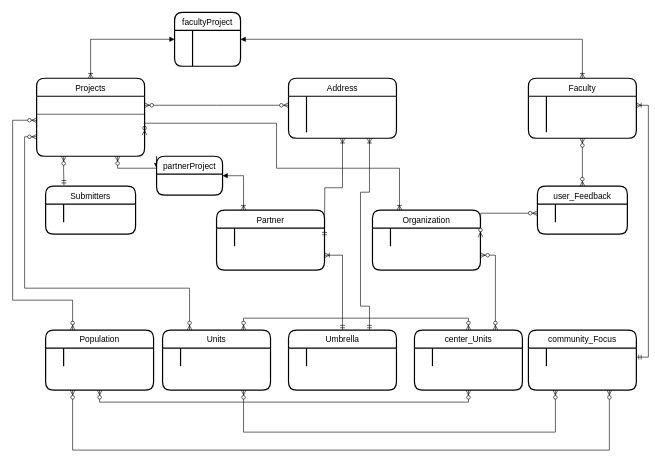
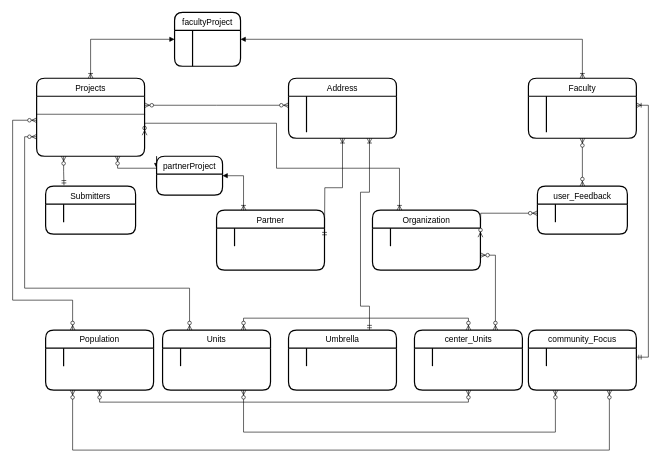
  <mxCell id="0" />
  <mxCell id="1" parent="0" />
- <mxCell id="2" style="edgeStyle=orthogonalEdgeStyle;rounded=0;orthogonalLoop=1;jettySize=auto;html=1;exitX=1;exitY=0.75;exitDx=0;exitDy=0;entryX=0.5;entryY=0;entryDx=0;entryDy=0;startArrow=ERoneToMany;startFill=0;endArrow=ERmandOne;endFill=0;" edge="1" parent="1" source="3" target="70"><mxGeometry relative="1" as="geometry" /></mxCell>
  <mxCell id="3" value="Partner" style="shape=table;startSize=30;container=1;collapsible=1;childLayout=tableLayout;fixedRows=1;rowLines=0;fontStyle=0;align=center;resizeLast=1;rounded=1;shadow=0;dashed=0;fontSize=14;strokeWidth=2;" vertex="1" parent="1"><mxGeometry x="360" y="350" width="180" height="100" as="geometry" /></mxCell>
  <mxCell id="4" value="" style="shape=partialRectangle;collapsible=0;dropTarget=0;pointerEvents=0;fillColor=none;points=[[0,0.5],[1,0.5]];portConstraint=eastwest;top=0;left=0;right=0;bottom=0;" vertex="1" parent="3"><mxGeometry y="30" width="180" height="30" as="geometry" /></mxCell>
  <mxCell id="5" value="" style="shape=partialRectangle;overflow=hidden;connectable=0;fillColor=none;top=0;left=0;bottom=0;right=0;" vertex="1" parent="4"><mxGeometry width="30" height="30" as="geometry" /></mxCell>
  <mxCell id="6" value="" style="shape=partialRectangle;overflow=hidden;connectable=0;fillColor=none;top=0;left=0;bottom=0;right=0;align=left;spacingLeft=6;" vertex="1" parent="4"><mxGeometry x="30" width="150" height="30" as="geometry" /></mxCell>
  <mxCell id="7" value="Organization" style="shape=table;startSize=30;container=1;collapsible=1;childLayout=tableLayout;fixedRows=1;rowLines=0;fontStyle=0;align=center;resizeLast=1;rounded=1;shadow=0;dashed=0;fontSize=14;strokeWidth=2;" vertex="1" parent="1"><mxGeometry x="620" y="350" width="180" height="100" as="geometry" /></mxCell>
  <mxCell id="8" value="" style="shape=partialRectangle;collapsible=0;dropTarget=0;pointerEvents=0;fillColor=none;points=[[0,0.5],[1,0.5]];portConstraint=eastwest;top=0;left=0;right=0;bottom=0;" vertex="1" parent="7"><mxGeometry y="30" width="180" height="30" as="geometry" /></mxCell>
  <mxCell id="9" value="" style="shape=partialRectangle;overflow=hidden;connectable=0;fillColor=none;top=0;left=0;bottom=0;right=0;" vertex="1" parent="8"><mxGeometry width="30" height="30" as="geometry" /></mxCell>
  <mxCell id="10" value="" style="shape=partialRectangle;overflow=hidden;connectable=0;fillColor=none;top=0;left=0;bottom=0;right=0;align=left;spacingLeft=6;" vertex="1" parent="8"><mxGeometry x="30" width="150" height="30" as="geometry" /></mxCell>
  <mxCell id="11" style="edgeStyle=orthogonalEdgeStyle;rounded=0;orthogonalLoop=1;jettySize=auto;html=1;exitX=0.5;exitY=1;exitDx=0;exitDy=0;entryX=1;entryY=0.5;entryDx=0;entryDy=0;startArrow=ERoneToMany;startFill=0;endArrow=ERmandOne;endFill=0;" edge="1" parent="1" source="12"><mxGeometry relative="1" as="geometry"><mxPoint x="540" y="395" as="targetPoint" /></mxGeometry></mxCell>
  <mxCell id="12" value="Address" style="shape=table;startSize=30;container=1;collapsible=1;childLayout=tableLayout;fixedRows=1;rowLines=0;fontStyle=0;align=center;resizeLast=1;rounded=1;shadow=0;dashed=0;fontSize=14;strokeWidth=2;" vertex="1" parent="1"><mxGeometry x="480" y="130" width="180" height="100" as="geometry" /></mxCell>
  <mxCell id="13" value="" style="shape=partialRectangle;collapsible=0;dropTarget=0;pointerEvents=0;fillColor=none;points=[[0,0.5],[1,0.5]];portConstraint=eastwest;top=0;left=0;right=0;bottom=0;" vertex="1" parent="12"><mxGeometry y="30" width="180" height="30" as="geometry" /></mxCell>
  <mxCell id="14" value="" style="shape=partialRectangle;overflow=hidden;connectable=0;fillColor=none;top=0;left=0;bottom=0;right=0;" vertex="1" parent="13"><mxGeometry width="30" height="30" as="geometry" /></mxCell>
  <mxCell id="15" value="" style="shape=partialRectangle;overflow=hidden;connectable=0;fillColor=none;top=0;left=0;bottom=0;right=0;align=left;spacingLeft=6;" vertex="1" parent="13"><mxGeometry x="30" width="150" height="30" as="geometry" /></mxCell>
  <mxCell id="16" value="" style="shape=partialRectangle;collapsible=0;dropTarget=0;pointerEvents=0;fillColor=none;points=[[0,0.5],[1,0.5]];portConstraint=eastwest;top=0;left=0;right=0;bottom=0;" vertex="1" parent="12"><mxGeometry y="60" width="180" height="30" as="geometry" /></mxCell>
  <mxCell id="17" value="" style="shape=partialRectangle;overflow=hidden;connectable=0;fillColor=none;top=0;left=0;bottom=0;right=0;" vertex="1" parent="16"><mxGeometry width="30" height="30" as="geometry" /></mxCell>
  <mxCell id="18" value="" style="shape=partialRectangle;overflow=hidden;connectable=0;fillColor=none;top=0;left=0;bottom=0;right=0;align=left;spacingLeft=6;" vertex="1" parent="16"><mxGeometry x="30" width="150" height="30" as="geometry" /></mxCell>
  <mxCell id="19" style="edgeStyle=orthogonalEdgeStyle;rounded=0;orthogonalLoop=1;jettySize=auto;html=1;exitX=0.25;exitY=1;exitDx=0;exitDy=0;startArrow=ERzeroToMany;startFill=1;endArrow=ERmandOne;endFill=0;entryX=0.204;entryY=-0.018;entryDx=0;entryDy=0;entryPerimeter=0;" edge="1" parent="1" source="24" target="54"><mxGeometry relative="1" as="geometry" /></mxCell>
  <mxCell id="20" style="edgeStyle=orthogonalEdgeStyle;rounded=0;orthogonalLoop=1;jettySize=auto;html=1;exitX=1;exitY=0.5;exitDx=0;exitDy=0;entryX=0.25;entryY=0;entryDx=0;entryDy=0;startArrow=ERzeroToMany;startFill=1;endArrow=ERoneToMany;endFill=0;" edge="1" parent="1" source="27" target="7"><mxGeometry relative="1" as="geometry"><Array as="points"><mxPoint x="460" y="205" /><mxPoint x="460" y="280" /><mxPoint x="665" y="280" /></Array></mxGeometry></mxCell>
  <mxCell id="21" style="edgeStyle=orthogonalEdgeStyle;rounded=0;orthogonalLoop=1;jettySize=auto;html=1;entryX=0.25;entryY=0;entryDx=0;entryDy=0;startArrow=ERzeroToMany;startFill=1;endArrow=ERzeroToMany;endFill=1;" edge="1" parent="1" target="39"><mxGeometry relative="1" as="geometry"><mxPoint x="60" y="200" as="sourcePoint" /><Array as="points"><mxPoint x="20" y="200" /><mxPoint x="20" y="500" /><mxPoint x="120" y="500" /></Array></mxGeometry></mxCell>
  <mxCell id="22" style="edgeStyle=orthogonalEdgeStyle;rounded=0;orthogonalLoop=1;jettySize=auto;html=1;exitX=0;exitY=0.75;exitDx=0;exitDy=0;entryX=0.25;entryY=0;entryDx=0;entryDy=0;startArrow=ERzeroToMany;startFill=1;endArrow=ERzeroToMany;endFill=1;" edge="1" parent="1" source="24" target="65"><mxGeometry relative="1" as="geometry"><Array as="points"><mxPoint x="40" y="228" /><mxPoint x="40" y="480" /><mxPoint x="315" y="480" /></Array></mxGeometry></mxCell>
  <mxCell id="23" style="edgeStyle=orthogonalEdgeStyle;rounded=0;orthogonalLoop=1;jettySize=auto;html=1;exitX=1;exitY=0.5;exitDx=0;exitDy=0;entryX=0.25;entryY=0;entryDx=0;entryDy=0;startArrow=block;startFill=1;endArrow=ERoneToMany;endFill=0;" edge="1" parent="1" source="78" target="3"><mxGeometry relative="1" as="geometry"><Array as="points"><mxPoint x="405" y="293" /></Array><mxPoint x="300" y="396" as="sourcePoint" /></mxGeometry></mxCell>
  <mxCell id="24" value="Projects" style="swimlane;childLayout=stackLayout;horizontal=1;startSize=30;horizontalStack=0;rounded=1;fontSize=14;fontStyle=0;strokeWidth=2;resizeParent=0;resizeLast=1;shadow=0;dashed=0;align=center;" vertex="1" parent="1"><mxGeometry x="60" y="130" width="180" height="130" as="geometry" /></mxCell>
  <mxCell id="25" value="" style="shape=partialRectangle;collapsible=0;dropTarget=0;pointerEvents=0;fillColor=none;points=[[0,0.5],[1,0.5]];portConstraint=eastwest;top=0;left=0;right=0;bottom=1;" vertex="1" parent="24"><mxGeometry y="30" width="180" height="30" as="geometry" /></mxCell>
  <mxCell id="26" value="" style="shape=partialRectangle;overflow=hidden;connectable=0;fillColor=none;top=0;left=0;bottom=0;right=0;fontStyle=1;" vertex="1" parent="25"><mxGeometry width="30" height="30" as="geometry" /></mxCell>
  <mxCell id="27" value="" style="shape=partialRectangle;collapsible=0;dropTarget=0;pointerEvents=0;fillColor=none;points=[[0,0.5],[1,0.5]];portConstraint=eastwest;top=0;left=0;right=0;bottom=0;" vertex="1" parent="24"><mxGeometry y="60" width="180" height="70" as="geometry" /></mxCell>
  <mxCell id="28" value="" style="shape=partialRectangle;overflow=hidden;connectable=0;fillColor=none;top=0;left=0;bottom=0;right=0;" vertex="1" parent="27"><mxGeometry width="30" height="30" as="geometry" /></mxCell>
  <mxCell id="29" value="" style="shape=partialRectangle;overflow=hidden;connectable=0;fillColor=none;top=0;left=0;bottom=0;right=0;align=left;spacingLeft=6;" vertex="1" parent="27"><mxGeometry x="30" width="150" height="30" as="geometry" /></mxCell>
  <mxCell id="30" style="edgeStyle=orthogonalEdgeStyle;rounded=0;orthogonalLoop=1;jettySize=auto;html=1;exitX=0.5;exitY=1;exitDx=0;exitDy=0;entryX=0.5;entryY=0;entryDx=0;entryDy=0;startArrow=ERzeroToMany;startFill=1;endArrow=ERzeroToMany;endFill=1;" edge="1" parent="1" source="32" target="50"><mxGeometry relative="1" as="geometry" /></mxCell>
  <mxCell id="31" style="edgeStyle=orthogonalEdgeStyle;rounded=0;orthogonalLoop=1;jettySize=auto;html=1;exitX=0;exitY=0.5;exitDx=0;exitDy=0;entryX=0.5;entryY=0;entryDx=0;entryDy=0;startArrow=block;startFill=1;endArrow=ERoneToMany;endFill=0;" edge="1" parent="1" source="80" target="24"><mxGeometry relative="1" as="geometry"><Array as="points"><mxPoint x="150" y="65" /></Array></mxGeometry></mxCell>
  <mxCell id="32" value="Faculty" style="shape=table;startSize=30;container=1;collapsible=1;childLayout=tableLayout;fixedRows=1;rowLines=0;fontStyle=0;align=center;resizeLast=1;rounded=1;shadow=0;dashed=0;fontSize=14;strokeWidth=2;" vertex="1" parent="1"><mxGeometry x="880" y="130" width="180" height="100" as="geometry" /></mxCell>
  <mxCell id="33" value="" style="shape=partialRectangle;collapsible=0;dropTarget=0;pointerEvents=0;fillColor=none;points=[[0,0.5],[1,0.5]];portConstraint=eastwest;top=0;left=0;right=0;bottom=0;" vertex="1" parent="32"><mxGeometry y="30" width="180" height="30" as="geometry" /></mxCell>
  <mxCell id="34" value="" style="shape=partialRectangle;overflow=hidden;connectable=0;fillColor=none;top=0;left=0;bottom=0;right=0;" vertex="1" parent="33"><mxGeometry width="30" height="30" as="geometry" /></mxCell>
  <mxCell id="35" value="" style="shape=partialRectangle;overflow=hidden;connectable=0;fillColor=none;top=0;left=0;bottom=0;right=0;align=left;spacingLeft=6;" vertex="1" parent="33"><mxGeometry x="30" width="150" height="30" as="geometry" /></mxCell>
  <mxCell id="36" value="" style="shape=partialRectangle;collapsible=0;dropTarget=0;pointerEvents=0;fillColor=none;points=[[0,0.5],[1,0.5]];portConstraint=eastwest;top=0;left=0;right=0;bottom=0;" vertex="1" parent="32"><mxGeometry y="60" width="180" height="30" as="geometry" /></mxCell>
  <mxCell id="37" value="" style="shape=partialRectangle;overflow=hidden;connectable=0;fillColor=none;top=0;left=0;bottom=0;right=0;" vertex="1" parent="36"><mxGeometry width="30" height="30" as="geometry" /></mxCell>
  <mxCell id="38" value="" style="shape=partialRectangle;overflow=hidden;connectable=0;fillColor=none;top=0;left=0;bottom=0;right=0;align=left;spacingLeft=6;" vertex="1" parent="36"><mxGeometry x="30" width="150" height="30" as="geometry" /></mxCell>
  <mxCell id="39" value="Population" style="shape=table;startSize=30;container=1;collapsible=1;childLayout=tableLayout;fixedRows=1;rowLines=0;fontStyle=0;align=center;resizeLast=1;rounded=1;shadow=0;dashed=0;fontSize=14;strokeWidth=2;" vertex="1" parent="1"><mxGeometry x="75" y="550" width="180" height="100" as="geometry" /></mxCell>
  <mxCell id="40" value="" style="shape=partialRectangle;collapsible=0;dropTarget=0;pointerEvents=0;fillColor=none;points=[[0,0.5],[1,0.5]];portConstraint=eastwest;top=0;left=0;right=0;bottom=0;" vertex="1" parent="39"><mxGeometry y="30" width="180" height="30" as="geometry" /></mxCell>
  <mxCell id="41" value="" style="shape=partialRectangle;overflow=hidden;connectable=0;fillColor=none;top=0;left=0;bottom=0;right=0;" vertex="1" parent="40"><mxGeometry width="30" height="30" as="geometry" /></mxCell>
  <mxCell id="42" value="" style="shape=partialRectangle;overflow=hidden;connectable=0;fillColor=none;top=0;left=0;bottom=0;right=0;align=left;spacingLeft=6;" vertex="1" parent="40"><mxGeometry x="30" width="150" height="30" as="geometry" /></mxCell>
  <mxCell id="43" style="edgeStyle=orthogonalEdgeStyle;rounded=0;orthogonalLoop=1;jettySize=auto;html=1;exitX=0.25;exitY=1;exitDx=0;exitDy=0;entryX=0.75;entryY=1;entryDx=0;entryDy=0;startArrow=ERzeroToMany;startFill=1;endArrow=ERzeroToMany;endFill=1;" edge="1" parent="1" source="45" target="65"><mxGeometry relative="1" as="geometry"><Array as="points"><mxPoint x="925" y="720" /><mxPoint x="405" y="720" /></Array></mxGeometry></mxCell>
  <mxCell id="44" style="edgeStyle=orthogonalEdgeStyle;rounded=0;orthogonalLoop=1;jettySize=auto;html=1;exitX=0.75;exitY=1;exitDx=0;exitDy=0;entryX=0.25;entryY=1;entryDx=0;entryDy=0;startArrow=ERzeroToMany;startFill=1;endArrow=ERzeroToMany;endFill=1;" edge="1" parent="1" source="45" target="39"><mxGeometry relative="1" as="geometry"><Array as="points"><mxPoint x="1015" y="750" /><mxPoint x="120" y="750" /></Array></mxGeometry></mxCell>
  <mxCell id="45" value="community_Focus" style="shape=table;startSize=30;container=1;collapsible=1;childLayout=tableLayout;fixedRows=1;rowLines=0;fontStyle=0;align=center;resizeLast=1;rounded=1;shadow=0;dashed=0;fontSize=14;strokeWidth=2;" vertex="1" parent="1"><mxGeometry x="880" y="550" width="180" height="100" as="geometry" /></mxCell>
  <mxCell id="46" value="" style="shape=partialRectangle;collapsible=0;dropTarget=0;pointerEvents=0;fillColor=none;points=[[0,0.5],[1,0.5]];portConstraint=eastwest;top=0;left=0;right=0;bottom=0;" vertex="1" parent="45"><mxGeometry y="30" width="180" height="30" as="geometry" /></mxCell>
  <mxCell id="47" value="" style="shape=partialRectangle;overflow=hidden;connectable=0;fillColor=none;top=0;left=0;bottom=0;right=0;" vertex="1" parent="46"><mxGeometry width="30" height="30" as="geometry" /></mxCell>
  <mxCell id="48" value="" style="shape=partialRectangle;overflow=hidden;connectable=0;fillColor=none;top=0;left=0;bottom=0;right=0;align=left;spacingLeft=6;" vertex="1" parent="46"><mxGeometry x="30" width="150" height="30" as="geometry" /></mxCell>
  <mxCell id="49" style="edgeStyle=orthogonalEdgeStyle;rounded=0;orthogonalLoop=1;jettySize=auto;html=1;exitX=1;exitY=0.5;exitDx=0;exitDy=0;startArrow=ERzeroToMany;startFill=1;endArrow=ERzeroToMany;endFill=1;" edge="1" parent="1" source="25"><mxGeometry relative="1" as="geometry"><mxPoint x="480" y="175" as="targetPoint" /></mxGeometry></mxCell>
  <mxCell id="50" value="user_Feedback" style="shape=table;startSize=30;container=1;collapsible=1;childLayout=tableLayout;fixedRows=1;rowLines=0;fontStyle=0;align=center;resizeLast=1;rounded=1;shadow=0;dashed=0;fontSize=14;strokeWidth=2;" vertex="1" parent="1"><mxGeometry x="895" y="310" width="150" height="80" as="geometry" /></mxCell>
  <mxCell id="51" value="" style="shape=partialRectangle;collapsible=0;dropTarget=0;pointerEvents=0;fillColor=none;points=[[0,0.5],[1,0.5]];portConstraint=eastwest;top=0;left=0;right=0;bottom=0;" vertex="1" parent="50"><mxGeometry y="30" width="150" height="30" as="geometry" /></mxCell>
  <mxCell id="52" value="" style="shape=partialRectangle;overflow=hidden;connectable=0;fillColor=none;top=0;left=0;bottom=0;right=0;" vertex="1" parent="51"><mxGeometry width="30" height="30" as="geometry" /></mxCell>
  <mxCell id="53" value="" style="shape=partialRectangle;overflow=hidden;connectable=0;fillColor=none;top=0;left=0;bottom=0;right=0;align=left;spacingLeft=6;" vertex="1" parent="51"><mxGeometry x="30" width="120" height="30" as="geometry" /></mxCell>
  <mxCell id="54" value="Submitters" style="shape=table;startSize=30;container=1;collapsible=1;childLayout=tableLayout;fixedRows=1;rowLines=0;fontStyle=0;align=center;resizeLast=1;rounded=1;shadow=0;dashed=0;fontSize=14;strokeWidth=2;" vertex="1" parent="1"><mxGeometry x="75" y="310" width="150" height="80" as="geometry" /></mxCell>
  <mxCell id="55" value="" style="shape=partialRectangle;collapsible=0;dropTarget=0;pointerEvents=0;fillColor=none;points=[[0,0.5],[1,0.5]];portConstraint=eastwest;top=0;left=0;right=0;bottom=0;" vertex="1" parent="54"><mxGeometry y="30" width="150" height="30" as="geometry" /></mxCell>
  <mxCell id="56" value="" style="shape=partialRectangle;overflow=hidden;connectable=0;fillColor=none;top=0;left=0;bottom=0;right=0;" vertex="1" parent="55"><mxGeometry width="30" height="30" as="geometry" /></mxCell>
  <mxCell id="57" value="" style="shape=partialRectangle;overflow=hidden;connectable=0;fillColor=none;top=0;left=0;bottom=0;right=0;align=left;spacingLeft=6;" vertex="1" parent="55"><mxGeometry x="30" width="120" height="30" as="geometry" /></mxCell>
  <mxCell id="58" style="edgeStyle=orthogonalEdgeStyle;rounded=0;orthogonalLoop=1;jettySize=auto;html=1;exitX=0.75;exitY=0;exitDx=0;exitDy=0;entryX=1;entryY=0.75;entryDx=0;entryDy=0;startArrow=ERzeroToMany;startFill=1;endArrow=ERzeroToMany;endFill=1;" edge="1" parent="1" source="60" target="7"><mxGeometry relative="1" as="geometry" /></mxCell>
  <mxCell id="59" style="edgeStyle=orthogonalEdgeStyle;rounded=0;orthogonalLoop=1;jettySize=auto;html=1;exitX=0.5;exitY=1;exitDx=0;exitDy=0;entryX=0.5;entryY=1;entryDx=0;entryDy=0;startArrow=ERzeroToMany;startFill=1;endArrow=ERzeroToMany;endFill=1;" edge="1" parent="1" source="60" target="39"><mxGeometry relative="1" as="geometry" /></mxCell>
  <mxCell id="60" value="center_Units" style="shape=table;startSize=30;container=1;collapsible=1;childLayout=tableLayout;fixedRows=1;rowLines=0;fontStyle=0;align=center;resizeLast=1;rounded=1;shadow=0;dashed=0;fontSize=14;strokeWidth=2;" vertex="1" parent="1"><mxGeometry x="690" y="550" width="180" height="100" as="geometry" /></mxCell>
  <mxCell id="61" value="" style="shape=partialRectangle;collapsible=0;dropTarget=0;pointerEvents=0;fillColor=none;points=[[0,0.5],[1,0.5]];portConstraint=eastwest;top=0;left=0;right=0;bottom=0;" vertex="1" parent="60"><mxGeometry y="30" width="180" height="30" as="geometry" /></mxCell>
  <mxCell id="62" value="" style="shape=partialRectangle;overflow=hidden;connectable=0;fillColor=none;top=0;left=0;bottom=0;right=0;" vertex="1" parent="61"><mxGeometry width="30" height="30" as="geometry" /></mxCell>
  <mxCell id="63" value="" style="shape=partialRectangle;overflow=hidden;connectable=0;fillColor=none;top=0;left=0;bottom=0;right=0;align=left;spacingLeft=6;" vertex="1" parent="61"><mxGeometry x="30" width="150" height="30" as="geometry" /></mxCell>
  <mxCell id="64" style="edgeStyle=orthogonalEdgeStyle;rounded=0;orthogonalLoop=1;jettySize=auto;html=1;exitX=0.75;exitY=0;exitDx=0;exitDy=0;entryX=0.5;entryY=0;entryDx=0;entryDy=0;startArrow=ERzeroToMany;startFill=1;endArrow=ERzeroToMany;endFill=1;" edge="1" parent="1" source="65" target="60"><mxGeometry relative="1" as="geometry" /></mxCell>
  <mxCell id="65" value="Units" style="shape=table;startSize=30;container=1;collapsible=1;childLayout=tableLayout;fixedRows=1;rowLines=0;fontStyle=0;align=center;resizeLast=1;rounded=1;shadow=0;dashed=0;fontSize=14;strokeWidth=2;" vertex="1" parent="1"><mxGeometry x="270" y="550" width="180" height="100" as="geometry" /></mxCell>
  <mxCell id="66" value="" style="shape=partialRectangle;collapsible=0;dropTarget=0;pointerEvents=0;fillColor=none;points=[[0,0.5],[1,0.5]];portConstraint=eastwest;top=0;left=0;right=0;bottom=0;" vertex="1" parent="65"><mxGeometry y="30" width="180" height="30" as="geometry" /></mxCell>
  <mxCell id="67" value="" style="shape=partialRectangle;overflow=hidden;connectable=0;fillColor=none;top=0;left=0;bottom=0;right=0;" vertex="1" parent="66"><mxGeometry width="30" height="30" as="geometry" /></mxCell>
  <mxCell id="68" value="" style="shape=partialRectangle;overflow=hidden;connectable=0;fillColor=none;top=0;left=0;bottom=0;right=0;align=left;spacingLeft=6;" vertex="1" parent="66"><mxGeometry x="30" width="150" height="30" as="geometry" /></mxCell>
  <mxCell id="69" style="edgeStyle=orthogonalEdgeStyle;rounded=0;orthogonalLoop=1;jettySize=auto;html=1;exitX=0.75;exitY=0;exitDx=0;exitDy=0;entryX=0.75;entryY=1;entryDx=0;entryDy=0;startArrow=ERmandOne;startFill=0;endArrow=ERoneToMany;endFill=0;" edge="1" parent="1" source="70" target="12"><mxGeometry relative="1" as="geometry"><Array as="points"><mxPoint x="615" y="510" /><mxPoint x="600" y="510" /><mxPoint x="600" y="320" /><mxPoint x="615" y="320" /></Array></mxGeometry></mxCell>
  <mxCell id="70" value="Umbrella" style="shape=table;startSize=30;container=1;collapsible=1;childLayout=tableLayout;fixedRows=1;rowLines=0;fontStyle=0;align=center;resizeLast=1;rounded=1;shadow=0;dashed=0;fontSize=14;strokeWidth=2;" vertex="1" parent="1"><mxGeometry x="480" y="550" width="180" height="100" as="geometry" /></mxCell>
  <mxCell id="71" value="" style="shape=partialRectangle;collapsible=0;dropTarget=0;pointerEvents=0;fillColor=none;points=[[0,0.5],[1,0.5]];portConstraint=eastwest;top=0;left=0;right=0;bottom=0;" vertex="1" parent="70"><mxGeometry y="30" width="180" height="30" as="geometry" /></mxCell>
  <mxCell id="72" value="" style="shape=partialRectangle;overflow=hidden;connectable=0;fillColor=none;top=0;left=0;bottom=0;right=0;" vertex="1" parent="71"><mxGeometry width="30" height="30" as="geometry" /></mxCell>
  <mxCell id="73" value="" style="shape=partialRectangle;overflow=hidden;connectable=0;fillColor=none;top=0;left=0;bottom=0;right=0;align=left;spacingLeft=6;" vertex="1" parent="71"><mxGeometry x="30" width="150" height="30" as="geometry" /></mxCell>
  <mxCell id="74" style="edgeStyle=orthogonalEdgeStyle;rounded=0;orthogonalLoop=1;jettySize=auto;html=1;exitX=0;exitY=0.5;exitDx=0;exitDy=0;entryX=1;entryY=0.5;entryDx=0;entryDy=0;startArrow=ERzeroToMany;startFill=1;endArrow=ERzeroToMany;endFill=1;" edge="1" parent="1" source="51"><mxGeometry relative="1" as="geometry"><mxPoint x="800" y="395" as="targetPoint" /></mxGeometry></mxCell>
  <mxCell id="75" style="edgeStyle=orthogonalEdgeStyle;rounded=0;orthogonalLoop=1;jettySize=auto;html=1;exitX=1;exitY=0.5;exitDx=0;exitDy=0;entryX=1;entryY=0.5;entryDx=0;entryDy=0;startArrow=ERmandOne;startFill=0;endArrow=ERoneToMany;endFill=0;" edge="1" parent="1" source="46" target="33"><mxGeometry relative="1" as="geometry" /></mxCell>
  <mxCell id="76" style="edgeStyle=orthogonalEdgeStyle;rounded=0;orthogonalLoop=1;jettySize=auto;html=1;exitX=0.5;exitY=0;exitDx=0;exitDy=0;entryX=1;entryY=0.5;entryDx=0;entryDy=0;startArrow=ERoneToMany;startFill=0;endArrow=block;endFill=1;" edge="1" parent="1" source="32" target="80"><mxGeometry relative="1" as="geometry"><Array as="points"><mxPoint x="970" y="65" /></Array><mxPoint x="1025" y="10" as="sourcePoint" /><mxPoint x="250" y="10" as="targetPoint" /></mxGeometry></mxCell>
  <mxCell id="77" style="edgeStyle=orthogonalEdgeStyle;rounded=0;orthogonalLoop=1;jettySize=auto;html=1;exitX=0.75;exitY=1;exitDx=0;exitDy=0;entryX=0.25;entryY=0;entryDx=0;entryDy=0;startArrow=ERzeroToMany;startFill=1;endArrow=block;endFill=1;" edge="1" parent="1" source="24"><mxGeometry relative="1" as="geometry"><Array as="points" /><mxPoint x="195" y="260" as="sourcePoint" /><mxPoint x="260" y="280" as="targetPoint" /></mxGeometry></mxCell>
  <mxCell id="78" value="partnerProject" style="swimlane;childLayout=stackLayout;horizontal=1;startSize=30;horizontalStack=0;rounded=1;fontSize=14;fontStyle=0;strokeWidth=2;resizeParent=0;resizeLast=1;shadow=0;dashed=0;align=center;" vertex="1" parent="1"><mxGeometry x="260" y="260" width="110" height="65" as="geometry" /></mxCell>
  <mxCell id="79" value="facultyProject" style="shape=table;startSize=30;container=1;collapsible=1;childLayout=tableLayout;fixedRows=1;rowLines=0;fontStyle=0;align=center;resizeLast=1;rounded=1;shadow=0;dashed=0;fontSize=14;strokeWidth=2;" vertex="1" parent="1"><mxGeometry x="290" y="20" width="110" height="90" as="geometry" /></mxCell>
  <mxCell id="80" value="" style="shape=partialRectangle;collapsible=0;dropTarget=0;pointerEvents=0;fillColor=none;points=[[0,0.5],[1,0.5]];portConstraint=eastwest;top=0;left=0;right=0;bottom=0;" vertex="1" parent="79"><mxGeometry y="30" width="110" height="30" as="geometry" /></mxCell>
  <mxCell id="81" value="" style="shape=partialRectangle;overflow=hidden;connectable=0;fillColor=none;top=0;left=0;bottom=0;right=0;" vertex="1" parent="80"><mxGeometry width="30" height="30" as="geometry" /></mxCell>
  <mxCell id="82" value="" style="shape=partialRectangle;overflow=hidden;connectable=0;fillColor=none;top=0;left=0;bottom=0;right=0;align=left;spacingLeft=6;" vertex="1" parent="80"><mxGeometry x="30" width="80" height="30" as="geometry" /></mxCell>
  <mxCell id="83" style="shape=partialRectangle;collapsible=0;dropTarget=0;pointerEvents=0;fillColor=none;points=[[0,0.5],[1,0.5]];portConstraint=eastwest;top=0;left=0;right=0;bottom=0;" vertex="1" parent="79"><mxGeometry y="60" width="110" height="30" as="geometry" /></mxCell>
  <mxCell id="84" style="shape=partialRectangle;overflow=hidden;connectable=0;fillColor=none;top=0;left=0;bottom=0;right=0;" vertex="1" parent="83"><mxGeometry width="30" height="30" as="geometry" /></mxCell>
  <mxCell id="85" value="" style="shape=partialRectangle;overflow=hidden;connectable=0;fillColor=none;top=0;left=0;bottom=0;right=0;align=left;spacingLeft=6;" vertex="1" parent="83"><mxGeometry x="30" width="80" height="30" as="geometry" /></mxCell>
